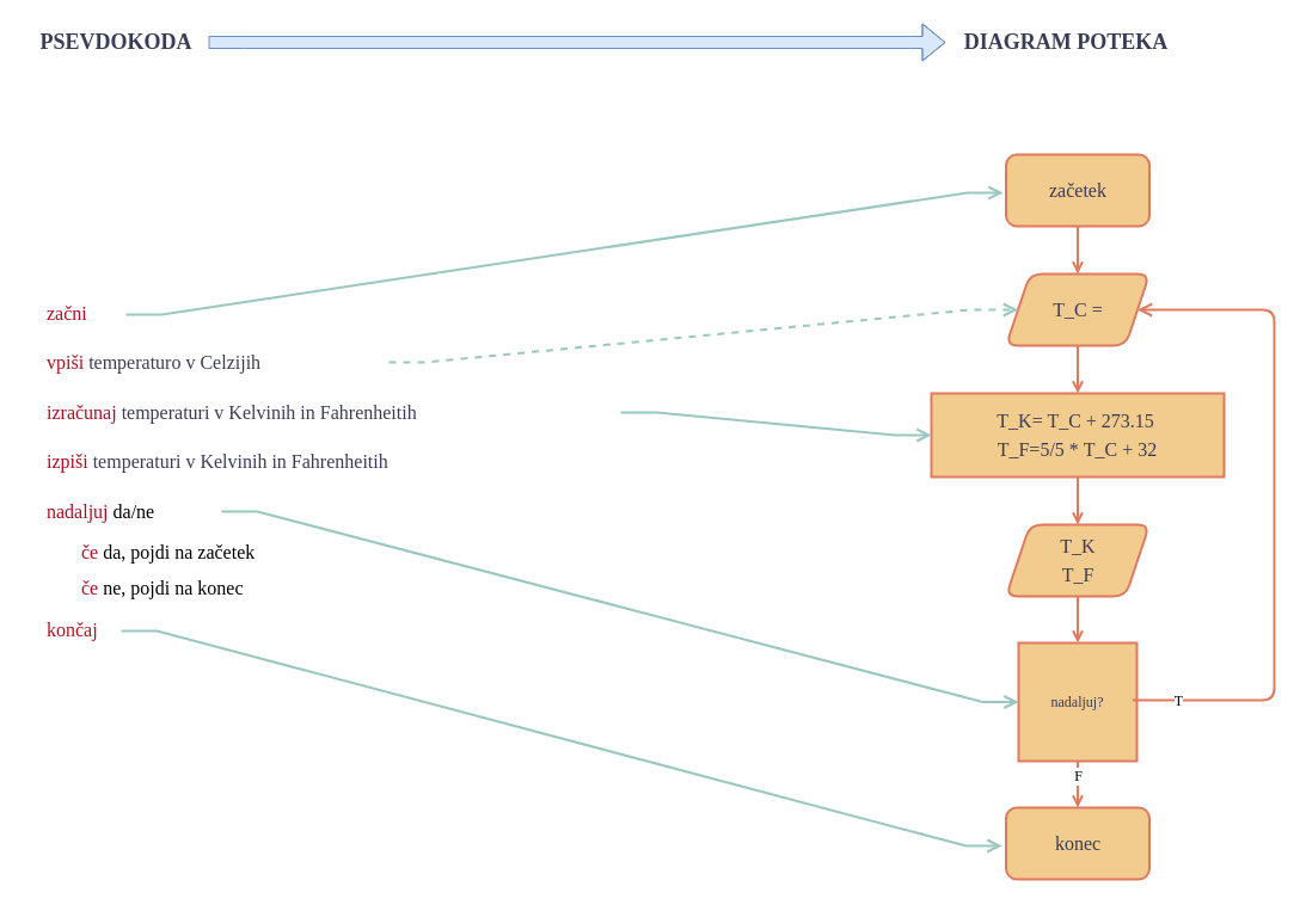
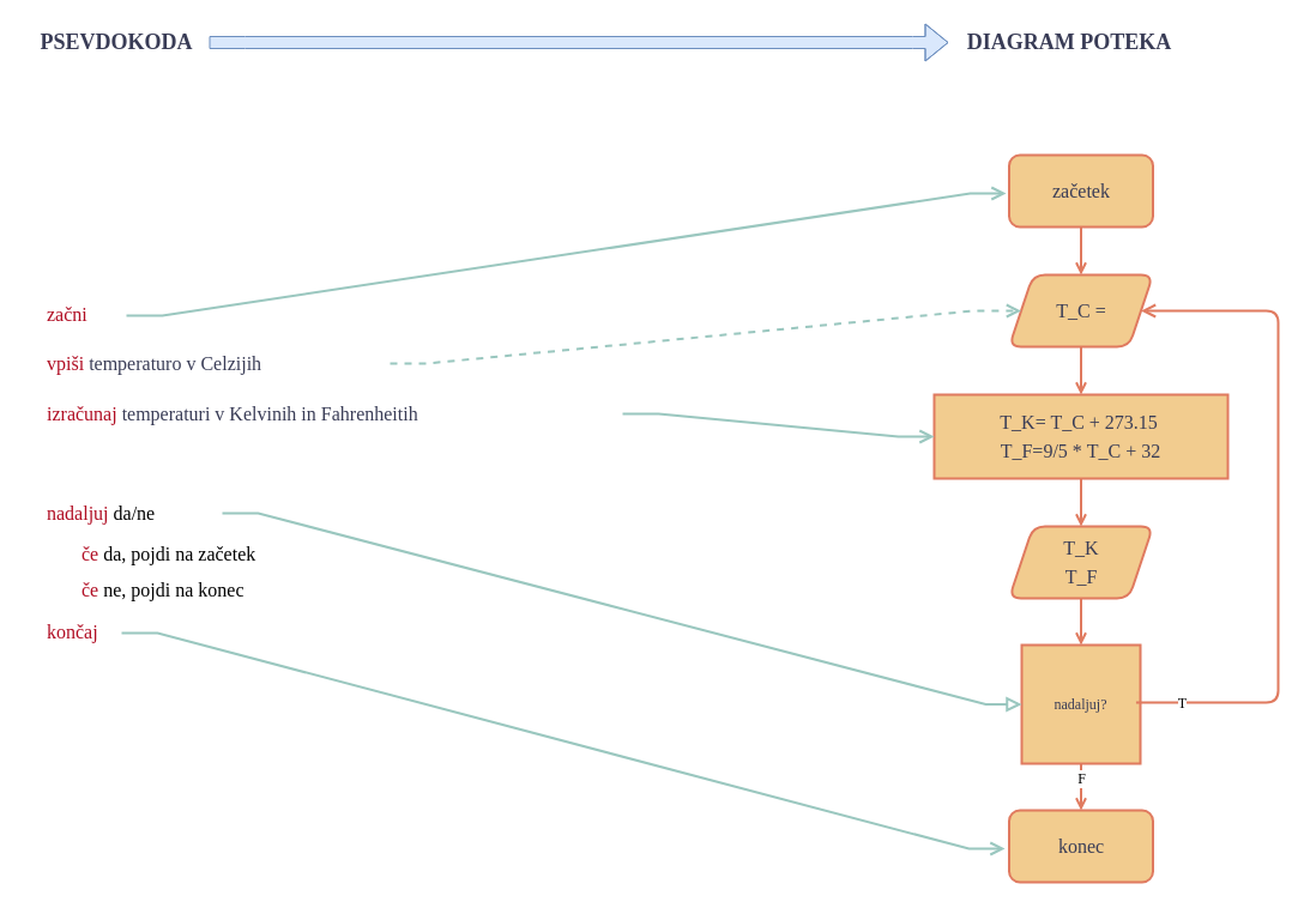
  <mxCell id="0" />
  <mxCell id="1" parent="0" />
  <mxCell id="2" style="edgeStyle=orthogonalEdgeStyle;rounded=0;orthogonalLoop=1;jettySize=auto;html=1;entryX=0.5;entryY=0;entryDx=0;entryDy=0;strokeWidth=2;endArrow=open;endFill=0;labelBackgroundColor=none;strokeColor=#E07A5F;fontColor=default;" parent="1" source="3" target="5" edge="1"><mxGeometry relative="1" as="geometry" /></mxCell>
  <mxCell id="3" value="&lt;font style=&quot;font-size: 16px;&quot;&gt;začetek&lt;/font&gt;" style="rounded=1;whiteSpace=wrap;html=1;strokeWidth=2;fontFamily=Space Mono;fontSource=https%3A%2F%2Ffonts.googleapis.com%2Fcss%3Ffamily%3DSpace%2BMono;labelBackgroundColor=none;fillColor=#F2CC8F;strokeColor=#E07A5F;fontColor=#393C56;" parent="1" vertex="1"><mxGeometry x="841.5" y="129" width="120" height="60" as="geometry" /></mxCell>
  <mxCell id="4" style="edgeStyle=orthogonalEdgeStyle;shape=connector;rounded=0;orthogonalLoop=1;jettySize=auto;html=1;entryX=0.5;entryY=0;entryDx=0;entryDy=0;strokeColor=#E07A5F;strokeWidth=2;align=center;verticalAlign=middle;fontFamily=Space Mono;fontSource=https%3A%2F%2Ffonts.googleapis.com%2Fcss%3Ffamily%3DSpace%2BMono;fontSize=12;fontColor=default;labelBackgroundColor=none;endArrow=open;endFill=0;" parent="1" source="5" target="7" edge="1"><mxGeometry relative="1" as="geometry" /></mxCell>
  <mxCell id="5" value="&lt;font style=&quot;font-size: 16px;&quot;&gt;T_C =&lt;/font&gt;" style="shape=parallelogram;perimeter=parallelogramPerimeter;whiteSpace=wrap;html=1;fixedSize=1;strokeWidth=2;rounded=1;fontFamily=Space Mono;fontSource=https%3A%2F%2Ffonts.googleapis.com%2Fcss%3Ffamily%3DSpace%2BMono;align=center;labelBackgroundColor=none;fillColor=#F2CC8F;strokeColor=#E07A5F;fontColor=#393C56;" parent="1" vertex="1"><mxGeometry x="841.5" y="229" width="120" height="60" as="geometry" /></mxCell>
  <mxCell id="6" style="edgeStyle=orthogonalEdgeStyle;shape=connector;rounded=0;orthogonalLoop=1;jettySize=auto;html=1;entryX=0.5;entryY=0;entryDx=0;entryDy=0;strokeColor=#E07A5F;strokeWidth=2;align=center;verticalAlign=middle;fontFamily=Space Mono;fontSource=https%3A%2F%2Ffonts.googleapis.com%2Fcss%3Ffamily%3DSpace%2BMono;fontSize=12;fontColor=default;labelBackgroundColor=none;endArrow=open;endFill=0;" parent="1" source="7" target="9" edge="1"><mxGeometry relative="1" as="geometry" /></mxCell>
- <mxCell id="7" value="&lt;span style=&quot;font-size: 16px; line-height: 150%;&quot;&gt;T_K= T_C + 273.15&lt;/span&gt;&lt;span style=&quot;font-family: Helvetica; font-size: 10.1px; line-height: 150%;&quot;&gt;&amp;nbsp;&lt;/span&gt;&lt;div style=&quot;line-height: 150%;&quot;&gt;&lt;span style=&quot;font-size: 16px; line-height: 150%;&quot;&gt;T_F=5/5 *&amp;nbsp;&lt;/span&gt;&lt;span style=&quot;font-size: 16px; line-height: 150%;&quot;&gt;T_C + 32&lt;/span&gt;&lt;/div&gt;" style="rounded=0;whiteSpace=wrap;html=1;strokeColor=#E07A5F;strokeWidth=2;align=center;verticalAlign=middle;fontFamily=Space Mono;fontSource=https%3A%2F%2Ffonts.googleapis.com%2Fcss%3Ffamily%3DSpace%2BMono;fontSize=12;fontColor=#393C56;fillColor=#F2CC8F;labelBackgroundColor=none;" parent="1" vertex="1"><mxGeometry x="779" y="329" width="245" height="70" as="geometry" /></mxCell>
+ <mxCell id="7" value="&lt;span style=&quot;font-size: 16px; line-height: 150%;&quot;&gt;T_K= T_C + 273.15&lt;/span&gt;&lt;span style=&quot;font-family: Helvetica; font-size: 10.1px; line-height: 150%;&quot;&gt;&amp;nbsp;&lt;/span&gt;&lt;div style=&quot;line-height: 150%;&quot;&gt;&lt;span style=&quot;font-size: 16px; line-height: 150%;&quot;&gt;T_F=9/5 *&amp;nbsp;&lt;/span&gt;&lt;span style=&quot;font-size: 16px; line-height: 150%;&quot;&gt;T_C + 32&lt;/span&gt;&lt;/div&gt;" style="rounded=0;whiteSpace=wrap;html=1;strokeColor=#E07A5F;strokeWidth=2;align=center;verticalAlign=middle;fontFamily=Space Mono;fontSource=https%3A%2F%2Ffonts.googleapis.com%2Fcss%3Ffamily%3DSpace%2BMono;fontSize=12;fontColor=#393C56;fillColor=#F2CC8F;labelBackgroundColor=none;" parent="1" vertex="1"><mxGeometry x="779" y="329" width="245" height="70" as="geometry" /></mxCell>
  <mxCell id="8" style="edgeStyle=orthogonalEdgeStyle;shape=connector;rounded=0;orthogonalLoop=1;jettySize=auto;html=1;entryX=0.5;entryY=0;entryDx=0;entryDy=0;strokeColor=#E07A5F;strokeWidth=2;align=center;verticalAlign=middle;fontFamily=Space Mono;fontSource=https%3A%2F%2Ffonts.googleapis.com%2Fcss%3Ffamily%3DSpace%2BMono;fontSize=12;fontColor=default;labelBackgroundColor=none;endArrow=open;endFill=0;" parent="1" source="9" target="25" edge="1"><mxGeometry relative="1" as="geometry" /></mxCell>
  <mxCell id="9" value="&lt;span style=&quot;line-height: 150%;&quot;&gt;T_K&lt;/span&gt;&lt;div style=&quot;line-height: 150%;&quot;&gt;T_F&lt;/div&gt;" style="shape=parallelogram;perimeter=parallelogramPerimeter;whiteSpace=wrap;html=1;fixedSize=1;rounded=1;strokeColor=#E07A5F;strokeWidth=2;align=center;verticalAlign=middle;fontFamily=Space Mono;fontSource=https%3A%2F%2Ffonts.googleapis.com%2Fcss%3Ffamily%3DSpace%2BMono;fontSize=16;fontColor=#393C56;labelBackgroundColor=none;fillColor=#F2CC8F;spacingTop=0;" parent="1" vertex="1"><mxGeometry x="841.5" y="439" width="120" height="60" as="geometry" /></mxCell>
  <mxCell id="10" value="&lt;font style=&quot;font-size: 16px;&quot;&gt;konec&lt;/font&gt;" style="rounded=1;whiteSpace=wrap;html=1;strokeWidth=2;fontFamily=Space Mono;fontSource=https%3A%2F%2Ffonts.googleapis.com%2Fcss%3Ffamily%3DSpace%2BMono;labelBackgroundColor=none;fillColor=#F2CC8F;strokeColor=#E07A5F;fontColor=#393C56;" parent="1" vertex="1"><mxGeometry x="841.5" y="676" width="120" height="60" as="geometry" /></mxCell>
  <mxCell id="11" value="&lt;font color=&quot;#b00d23&quot;&gt;začni&lt;/font&gt;" style="text;html=1;align=left;verticalAlign=middle;whiteSpace=wrap;rounded=0;fontColor=#393C56;fontFamily=Space Mono;fontSource=https%3A%2F%2Ffonts.googleapis.com%2Fcss%3Ffamily%3DSpace%2BMono;fontSize=16;" parent="1" vertex="1"><mxGeometry x="37" y="247" width="60" height="30" as="geometry" /></mxCell>
  <mxCell id="12" value="&lt;font color=&quot;#b00d23&quot;&gt;vpiši&lt;/font&gt; temperaturo v Celzijih" style="text;html=1;align=left;verticalAlign=middle;whiteSpace=wrap;rounded=0;fontColor=#393C56;fontFamily=Space Mono;fontSource=https%3A%2F%2Ffonts.googleapis.com%2Fcss%3Ffamily%3DSpace%2BMono;fontSize=16;" parent="1" vertex="1"><mxGeometry x="37" y="288" width="288" height="30" as="geometry" /></mxCell>
  <mxCell id="13" value="&lt;font color=&quot;#b00d23&quot;&gt;izračunaj&lt;/font&gt; temperaturi v Kelvinih in Fahrenheitih" style="text;html=1;align=left;verticalAlign=middle;whiteSpace=wrap;rounded=0;fontColor=#393C56;fontFamily=Space Mono;fontSource=https%3A%2F%2Ffonts.googleapis.com%2Fcss%3Ffamily%3DSpace%2BMono;fontSize=16;" parent="1" vertex="1"><mxGeometry x="37" y="330" width="482" height="30" as="geometry" /></mxCell>
- <mxCell id="14" value="&lt;font color=&quot;#b00d23&quot;&gt;izpiši&lt;/font&gt; temperaturi v Kelvinih in Fahrenheitih" style="text;html=1;align=left;verticalAlign=middle;whiteSpace=wrap;rounded=0;fontColor=#393C56;fontFamily=Space Mono;fontSource=https%3A%2F%2Ffonts.googleapis.com%2Fcss%3Ffamily%3DSpace%2BMono;fontSize=16;" parent="1" vertex="1"><mxGeometry x="37" y="371" width="448" height="30" as="geometry" /></mxCell>
  <mxCell id="15" value="&lt;font color=&quot;#b00d23&quot;&gt;končaj&lt;/font&gt;" style="text;html=1;align=left;verticalAlign=middle;whiteSpace=wrap;rounded=0;fontColor=#393C56;fontFamily=Space Mono;fontSource=https%3A%2F%2Ffonts.googleapis.com%2Fcss%3Ffamily%3DSpace%2BMono;fontSize=16;" parent="1" vertex="1"><mxGeometry x="37" y="512" width="60" height="30" as="geometry" /></mxCell>
  <mxCell id="16" value="" style="edgeStyle=entityRelationEdgeStyle;elbow=horizontal;endArrow=open;html=1;rounded=0;endSize=8;startSize=8;strokeColor=#9AC7BF;fontColor=#393C56;fillColor=#F2CC8F;strokeWidth=2;flowAnimation=0;endFill=0;" parent="1" edge="1"><mxGeometry width="50" height="50" relative="1" as="geometry"><mxPoint x="105" y="263" as="sourcePoint" /><mxPoint x="839" y="161" as="targetPoint" /><Array as="points"><mxPoint x="123" y="265" /><mxPoint x="205" y="263" /></Array></mxGeometry></mxCell>
  <mxCell id="17" value="" style="edgeStyle=entityRelationEdgeStyle;elbow=horizontal;endArrow=open;html=1;rounded=0;endSize=8;startSize=8;strokeColor=#9AC7BF;fontColor=#393C56;fillColor=#F2CC8F;strokeWidth=2;flowAnimation=0;endFill=0;dashed=1;" parent="1" source="12" target="5" edge="1"><mxGeometry width="50" height="50" relative="1" as="geometry"><mxPoint x="115" y="273" as="sourcePoint" /><mxPoint x="849" y="171" as="targetPoint" /><Array as="points"><mxPoint x="133" y="275" /><mxPoint x="215" y="273" /></Array></mxGeometry></mxCell>
  <mxCell id="18" value="" style="edgeStyle=entityRelationEdgeStyle;elbow=horizontal;endArrow=open;html=1;rounded=0;endSize=8;startSize=8;strokeColor=#9AC7BF;fontColor=#393C56;fillColor=#F2CC8F;strokeWidth=2;flowAnimation=0;endFill=0;" parent="1" source="13" target="7" edge="1"><mxGeometry width="50" height="50" relative="1" as="geometry"><mxPoint x="335" y="310" as="sourcePoint" /><mxPoint x="862" y="269" as="targetPoint" /><Array as="points"><mxPoint x="143" y="285" /><mxPoint x="225" y="283" /></Array></mxGeometry></mxCell>
  <mxCell id="19" value="" style="edgeStyle=entityRelationEdgeStyle;elbow=horizontal;endArrow=open;html=1;rounded=0;endSize=8;startSize=8;strokeColor=#9AC7BF;fontColor=#393C56;fillColor=#F2CC8F;strokeWidth=2;flowAnimation=0;endFill=0;" parent="1" edge="1"><mxGeometry width="50" height="50" relative="1" as="geometry"><mxPoint x="101" y="528" as="sourcePoint" /><mxPoint x="838" y="708" as="targetPoint" /><Array as="points"><mxPoint x="163" y="305" /><mxPoint x="245" y="303" /></Array></mxGeometry></mxCell>
  <mxCell id="20" style="edgeStyle=entityRelationEdgeStyle;rounded=0;orthogonalLoop=1;jettySize=auto;html=1;strokeColor=#6c8ebf;fontColor=#393C56;fillColor=#dae8fc;strokeWidth=1;endArrow=open;endFill=0;elbow=vertical;shape=flexArrow;" parent="1" source="21" edge="1"><mxGeometry relative="1" as="geometry"><mxPoint x="791" y="35" as="targetPoint" /></mxGeometry></mxCell>
  <mxCell id="21" value="PSEVDOKODA" style="text;html=1;align=center;verticalAlign=middle;whiteSpace=wrap;rounded=0;fontColor=#393C56;fontFamily=Space Mono;fontSource=https%3A%2F%2Ffonts.googleapis.com%2Fcss%3Ffamily%3DSpace%2BMono;fontStyle=1;fontSize=18;" parent="1" vertex="1"><mxGeometry x="20" y="20" width="154" height="30" as="geometry" /></mxCell>
  <mxCell id="22" value="DIAGRAM POTEKA" style="text;html=1;align=center;verticalAlign=middle;whiteSpace=wrap;rounded=0;fontColor=#393C56;fontFamily=Space Mono;fontSource=https%3A%2F%2Ffonts.googleapis.com%2Fcss%3Ffamily%3DSpace%2BMono;fontStyle=1;fontSize=18;" parent="1" vertex="1"><mxGeometry x="801" y="20" width="182" height="30" as="geometry" /></mxCell>
  <mxCell id="23" style="edgeStyle=orthogonalEdgeStyle;shape=connector;rounded=0;orthogonalLoop=1;jettySize=auto;html=1;entryX=0.5;entryY=0;entryDx=0;entryDy=0;strokeColor=#E07A5F;strokeWidth=2;align=center;verticalAlign=middle;fontFamily=Space Mono;fontSource=https%3A%2F%2Ffonts.googleapis.com%2Fcss%3Ffamily%3DSpace%2BMono;fontSize=12;fontColor=default;labelBackgroundColor=none;endArrow=open;endFill=0;" parent="1" source="25" target="10" edge="1"><mxGeometry relative="1" as="geometry" /></mxCell>
  <mxCell id="24" value="F" style="edgeLabel;html=1;align=center;verticalAlign=middle;resizable=0;points=[];strokeColor=#E07A5F;fontFamily=Space Mono;fontSource=https%3A%2F%2Ffonts.googleapis.com%2Fcss%3Ffamily%3DSpace%2BMono;fontSize=12;fontColor=default;labelBackgroundColor=default;fillColor=#F2CC8F;" parent="23" vertex="1" connectable="0"><mxGeometry x="-0.395" relative="1" as="geometry"><mxPoint as="offset" /></mxGeometry></mxCell>
  <mxCell id="25" value="&lt;font face=&quot;Space Mono&quot;&gt;nadaljuj?&lt;/font&gt;" style="whiteSpace=wrap;html=1;strokeColor=#E07A5F;fontColor=#393C56;fillColor=#F2CC8F;strokeWidth=2;rounded=0;" parent="1" vertex="1"><mxGeometry x="852" y="538" width="99" height="99" as="geometry" /></mxCell>
  <mxCell id="26" value="&lt;font color=&quot;#b00d23&quot;&gt;nadaljuj &lt;/font&gt;&lt;font color=&quot;#000000&quot;&gt;da/ne&lt;/font&gt;" style="text;html=1;align=left;verticalAlign=middle;whiteSpace=wrap;rounded=0;fontColor=#393C56;fontFamily=Space Mono;fontSource=https%3A%2F%2Ffonts.googleapis.com%2Fcss%3Ffamily%3DSpace%2BMono;fontSize=16;" parent="1" vertex="1"><mxGeometry x="37" y="413" width="148" height="30" as="geometry" /></mxCell>
- <mxCell id="27" value="" style="edgeStyle=entityRelationEdgeStyle;elbow=horizontal;endArrow=open;html=1;rounded=0;endSize=8;startSize=8;strokeColor=#9AC7BF;fontColor=#393C56;fillColor=#F2CC8F;strokeWidth=2;flowAnimation=0;endFill=0;entryX=0;entryY=0.5;entryDx=0;entryDy=0;exitX=1;exitY=0.5;exitDx=0;exitDy=0;" parent="1" source="26" target="25" edge="1"><mxGeometry width="50" height="50" relative="1" as="geometry"><mxPoint x="456" y="500" as="sourcePoint" /><mxPoint x="848" y="676" as="targetPoint" /><Array as="points"><mxPoint x="173" y="315" /><mxPoint x="255" y="313" /></Array></mxGeometry></mxCell>
+ <mxCell id="27" value="" style="edgeStyle=entityRelationEdgeStyle;elbow=horizontal;endArrow=block;html=1;rounded=0;endSize=8;startSize=8;strokeColor=#9AC7BF;fontColor=#393C56;fillColor=#F2CC8F;strokeWidth=2;flowAnimation=0;endFill=0;entryX=0;entryY=0.5;entryDx=0;entryDy=0;exitX=1;exitY=0.5;exitDx=0;exitDy=0;" parent="1" source="26" target="25" edge="1"><mxGeometry width="50" height="50" relative="1" as="geometry"><mxPoint x="456" y="500" as="sourcePoint" /><mxPoint x="848" y="676" as="targetPoint" /><Array as="points"><mxPoint x="173" y="315" /><mxPoint x="255" y="313" /></Array></mxGeometry></mxCell>
  <mxCell id="28" value="" style="edgeStyle=elbowEdgeStyle;elbow=horizontal;endArrow=open;html=1;curved=0;rounded=1;endSize=8;startSize=8;strokeColor=#E07A5F;strokeWidth=2;align=center;verticalAlign=middle;fontFamily=Space Mono;fontSource=https%3A%2F%2Ffonts.googleapis.com%2Fcss%3Ffamily%3DSpace%2BMono;fontSize=12;fontColor=default;labelBackgroundColor=none;exitX=0.964;exitY=0.486;exitDx=0;exitDy=0;exitPerimeter=0;endFill=0;flowAnimation=0;jumpStyle=none;" parent="1" source="25" target="5" edge="1"><mxGeometry width="50" height="50" relative="1" as="geometry"><mxPoint x="1134" y="448" as="sourcePoint" /><mxPoint x="903" y="209" as="targetPoint" /><Array as="points"><mxPoint x="1066" y="399" /></Array></mxGeometry></mxCell>
  <mxCell id="29" value="T" style="edgeLabel;html=1;align=center;verticalAlign=middle;resizable=0;points=[];strokeColor=#E07A5F;fontFamily=Space Mono;fontSource=https%3A%2F%2Ffonts.googleapis.com%2Fcss%3Ffamily%3DSpace%2BMono;fontSize=12;fontColor=default;labelBackgroundColor=default;fillColor=#F2CC8F;" parent="28" vertex="1" connectable="0"><mxGeometry x="-0.865" relative="1" as="geometry"><mxPoint as="offset" /></mxGeometry></mxCell>
  <mxCell id="30" value="&lt;font color=&quot;#b00d23&quot;&gt;če&lt;/font&gt;&lt;font color=&quot;#000000&quot;&gt; da, pojdi na z&lt;span style=&quot;caret-color: rgb(0, 0, 0);&quot;&gt;ačetek&lt;/span&gt;&lt;/font&gt;" style="text;html=1;align=left;verticalAlign=middle;whiteSpace=wrap;rounded=0;fontColor=#393C56;fontFamily=Space Mono;fontSource=https%3A%2F%2Ffonts.googleapis.com%2Fcss%3Ffamily%3DSpace%2BMono;fontSize=16;" vertex="1" parent="1"><mxGeometry x="66" y="447" width="248" height="30" as="geometry" /></mxCell>
  <mxCell id="31" value="&lt;font color=&quot;#b00d23&quot;&gt;če&lt;/font&gt;&lt;font color=&quot;#000000&quot;&gt; ne, pojdi na konec&lt;/font&gt;" style="text;html=1;align=left;verticalAlign=middle;whiteSpace=wrap;rounded=0;fontColor=#393C56;fontFamily=Space Mono;fontSource=https%3A%2F%2Ffonts.googleapis.com%2Fcss%3Ffamily%3DSpace%2BMono;fontSize=16;" vertex="1" parent="1"><mxGeometry x="66" y="477" width="232" height="30" as="geometry" /></mxCell>
